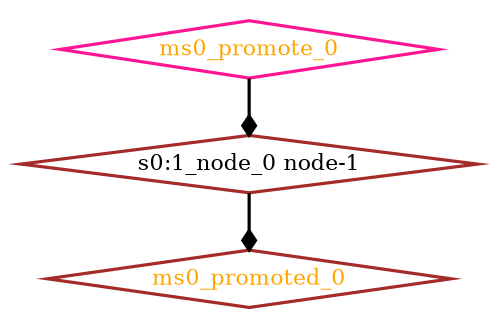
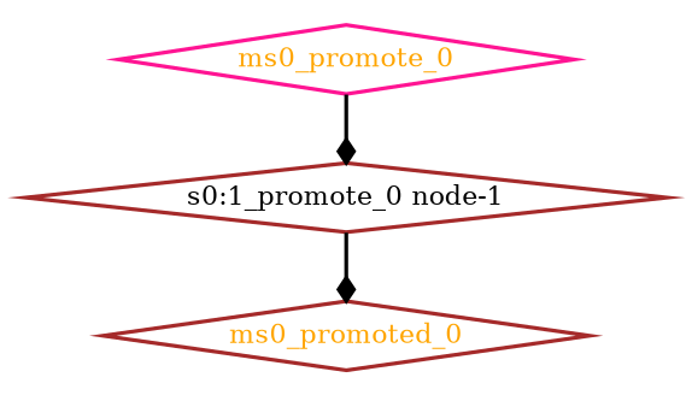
  digraph {
    node [color=brown fontcolor=orange style=bold shape=diamond]
    edge [style=bold arrowhead=diamond]
    ms0_promote_0 [color=deeppink]
-   "s0:1_promote_0 node-1" [fontcolor=black label="s0:1_node_0 node-1"]
+   "s0:1_promote_0 node-1" [fontcolor=black]
    ms0_promoted_0
    ms0_promote_0 -> "s0:1_promote_0 node-1"
    "s0:1_promote_0 node-1" -> ms0_promoted_0
  }
